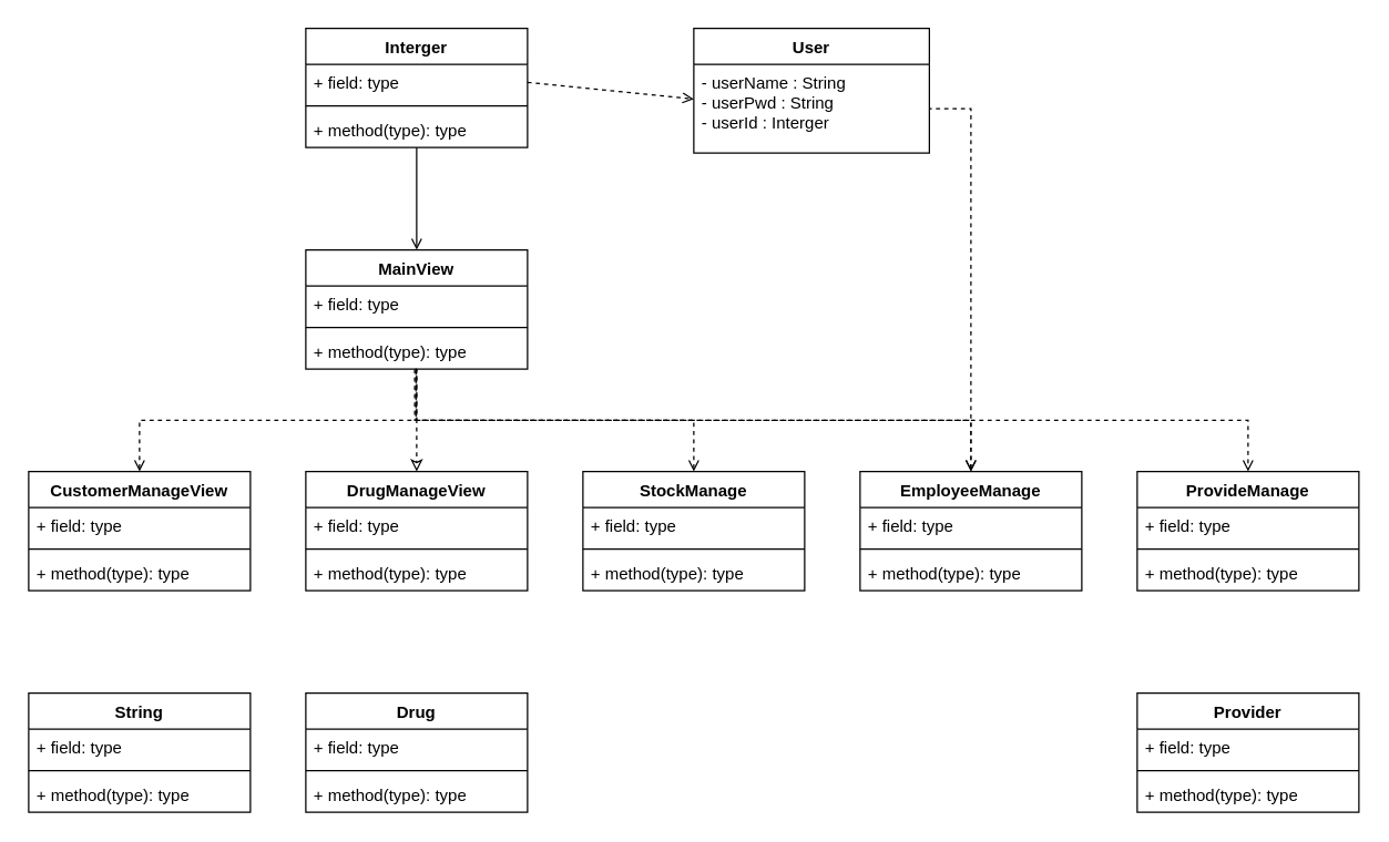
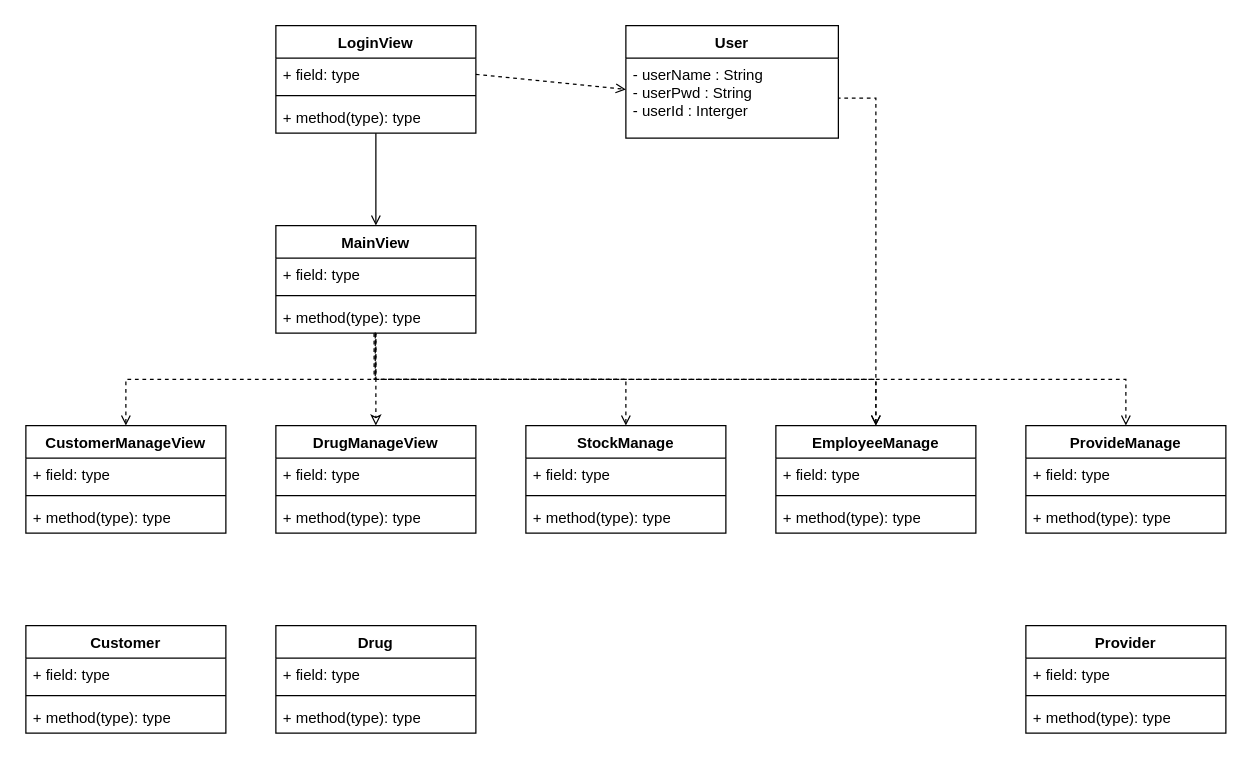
  <mxCell id="0" />
  <mxCell id="1" parent="0" />
  <mxCell id="2" value="User" style="swimlane;fontStyle=1;align=center;verticalAlign=top;childLayout=stackLayout;horizontal=1;startSize=26;horizontalStack=0;resizeParent=1;resizeParentMax=0;resizeLast=0;collapsible=1;marginBottom=0;whiteSpace=wrap;html=1;" vertex="1" parent="1"><mxGeometry x="500" y="20" width="170" height="90" as="geometry"><mxRectangle x="110" y="90" width="70" height="30" as="alternateBounds" /></mxGeometry></mxCell>
  <mxCell id="3" value="- userName : String&lt;div&gt;- userPwd : String&lt;/div&gt;&lt;div&gt;- userId : Interger&lt;/div&gt;" style="text;strokeColor=none;fillColor=none;align=left;verticalAlign=top;spacingLeft=4;spacingRight=4;overflow=hidden;rotatable=0;points=[[0,0.5],[1,0.5]];portConstraint=eastwest;whiteSpace=wrap;html=1;" vertex="1" parent="2"><mxGeometry y="26" width="170" height="64" as="geometry" /></mxCell>
  <mxCell id="4" style="edgeStyle=orthogonalEdgeStyle;rounded=0;orthogonalLoop=1;jettySize=auto;html=1;dashed=0;endArrow=open;endFill=0;entryX=0.5;entryY=0;entryDx=0;entryDy=0;" edge="1" parent="1" source="5" target="11"><mxGeometry relative="1" as="geometry"><mxPoint x="390" y="190" as="targetPoint" /></mxGeometry></mxCell>
- <mxCell id="5" value="Interger" style="swimlane;fontStyle=1;align=center;verticalAlign=top;childLayout=stackLayout;horizontal=1;startSize=26;horizontalStack=0;resizeParent=1;resizeParentMax=0;resizeLast=0;collapsible=1;marginBottom=0;whiteSpace=wrap;html=1;" vertex="1" parent="1"><mxGeometry x="220" y="20" width="160" height="86" as="geometry" /></mxCell>
+ <mxCell id="5" value="LoginView" style="swimlane;fontStyle=1;align=center;verticalAlign=top;childLayout=stackLayout;horizontal=1;startSize=26;horizontalStack=0;resizeParent=1;resizeParentMax=0;resizeLast=0;collapsible=1;marginBottom=0;whiteSpace=wrap;html=1;" vertex="1" parent="1"><mxGeometry x="220" y="20" width="160" height="86" as="geometry" /></mxCell>
  <mxCell id="6" value="+ field: type" style="text;strokeColor=none;fillColor=none;align=left;verticalAlign=top;spacingLeft=4;spacingRight=4;overflow=hidden;rotatable=0;points=[[0,0.5],[1,0.5]];portConstraint=eastwest;whiteSpace=wrap;html=1;" vertex="1" parent="5"><mxGeometry y="26" width="160" height="26" as="geometry" /></mxCell>
  <mxCell id="7" value="" style="line;strokeWidth=1;fillColor=none;align=left;verticalAlign=middle;spacingTop=-1;spacingLeft=3;spacingRight=3;rotatable=0;labelPosition=right;points=[];portConstraint=eastwest;strokeColor=inherit;" vertex="1" parent="5"><mxGeometry y="52" width="160" height="8" as="geometry" /></mxCell>
  <mxCell id="8" value="+ method(type): type" style="text;strokeColor=none;fillColor=none;align=left;verticalAlign=top;spacingLeft=4;spacingRight=4;overflow=hidden;rotatable=0;points=[[0,0.5],[1,0.5]];portConstraint=eastwest;whiteSpace=wrap;html=1;" vertex="1" parent="5"><mxGeometry y="60" width="160" height="26" as="geometry" /></mxCell>
  <mxCell id="9" style="edgeStyle=orthogonalEdgeStyle;rounded=0;orthogonalLoop=1;jettySize=auto;html=1;entryX=0.5;entryY=0;entryDx=0;entryDy=0;dashed=1;endArrow=classic;endFill=0;" edge="1" parent="1" source="11" target="19"><mxGeometry relative="1" as="geometry" /></mxCell>
  <mxCell id="10" style="edgeStyle=orthogonalEdgeStyle;rounded=0;orthogonalLoop=1;jettySize=auto;html=1;dashed=1;exitX=0.497;exitY=0.981;exitDx=0;exitDy=0;exitPerimeter=0;endArrow=open;endFill=0;" edge="1" parent="1" source="14" target="34"><mxGeometry relative="1" as="geometry"><mxPoint x="870" y="190" as="sourcePoint" /></mxGeometry></mxCell>
  <mxCell id="11" value="MainView" style="swimlane;fontStyle=1;align=center;verticalAlign=top;childLayout=stackLayout;horizontal=1;startSize=26;horizontalStack=0;resizeParent=1;resizeParentMax=0;resizeLast=0;collapsible=1;marginBottom=0;whiteSpace=wrap;html=1;" vertex="1" parent="1"><mxGeometry x="220" y="180" width="160" height="86" as="geometry" /></mxCell>
  <mxCell id="12" value="+ field: type" style="text;strokeColor=none;fillColor=none;align=left;verticalAlign=top;spacingLeft=4;spacingRight=4;overflow=hidden;rotatable=0;points=[[0,0.5],[1,0.5]];portConstraint=eastwest;whiteSpace=wrap;html=1;" vertex="1" parent="11"><mxGeometry y="26" width="160" height="26" as="geometry" /></mxCell>
  <mxCell id="13" value="" style="line;strokeWidth=1;fillColor=none;align=left;verticalAlign=middle;spacingTop=-1;spacingLeft=3;spacingRight=3;rotatable=0;labelPosition=right;points=[];portConstraint=eastwest;strokeColor=inherit;" vertex="1" parent="11"><mxGeometry y="52" width="160" height="8" as="geometry" /></mxCell>
  <mxCell id="14" value="+ method(type): type" style="text;strokeColor=none;fillColor=none;align=left;verticalAlign=top;spacingLeft=4;spacingRight=4;overflow=hidden;rotatable=0;points=[[0,0.5],[1,0.5]];portConstraint=eastwest;whiteSpace=wrap;html=1;" vertex="1" parent="11"><mxGeometry y="60" width="160" height="26" as="geometry" /></mxCell>
  <mxCell id="15" value="CustomerManageView" style="swimlane;fontStyle=1;align=center;verticalAlign=top;childLayout=stackLayout;horizontal=1;startSize=26;horizontalStack=0;resizeParent=1;resizeParentMax=0;resizeLast=0;collapsible=1;marginBottom=0;whiteSpace=wrap;html=1;" vertex="1" parent="1"><mxGeometry x="20" y="340" width="160" height="86" as="geometry" /></mxCell>
  <mxCell id="16" value="+ field: type" style="text;strokeColor=none;fillColor=none;align=left;verticalAlign=top;spacingLeft=4;spacingRight=4;overflow=hidden;rotatable=0;points=[[0,0.5],[1,0.5]];portConstraint=eastwest;whiteSpace=wrap;html=1;" vertex="1" parent="15"><mxGeometry y="26" width="160" height="26" as="geometry" /></mxCell>
  <mxCell id="17" value="" style="line;strokeWidth=1;fillColor=none;align=left;verticalAlign=middle;spacingTop=-1;spacingLeft=3;spacingRight=3;rotatable=0;labelPosition=right;points=[];portConstraint=eastwest;strokeColor=inherit;" vertex="1" parent="15"><mxGeometry y="52" width="160" height="8" as="geometry" /></mxCell>
  <mxCell id="18" value="+ method(type): type" style="text;strokeColor=none;fillColor=none;align=left;verticalAlign=top;spacingLeft=4;spacingRight=4;overflow=hidden;rotatable=0;points=[[0,0.5],[1,0.5]];portConstraint=eastwest;whiteSpace=wrap;html=1;" vertex="1" parent="15"><mxGeometry y="60" width="160" height="26" as="geometry" /></mxCell>
  <mxCell id="19" value="DrugManageView" style="swimlane;fontStyle=1;align=center;verticalAlign=top;childLayout=stackLayout;horizontal=1;startSize=26;horizontalStack=0;resizeParent=1;resizeParentMax=0;resizeLast=0;collapsible=1;marginBottom=0;whiteSpace=wrap;html=1;" vertex="1" parent="1"><mxGeometry x="220" y="340" width="160" height="86" as="geometry" /></mxCell>
  <mxCell id="20" value="+ field: type" style="text;strokeColor=none;fillColor=none;align=left;verticalAlign=top;spacingLeft=4;spacingRight=4;overflow=hidden;rotatable=0;points=[[0,0.5],[1,0.5]];portConstraint=eastwest;whiteSpace=wrap;html=1;" vertex="1" parent="19"><mxGeometry y="26" width="160" height="26" as="geometry" /></mxCell>
  <mxCell id="21" value="" style="line;strokeWidth=1;fillColor=none;align=left;verticalAlign=middle;spacingTop=-1;spacingLeft=3;spacingRight=3;rotatable=0;labelPosition=right;points=[];portConstraint=eastwest;strokeColor=inherit;" vertex="1" parent="19"><mxGeometry y="52" width="160" height="8" as="geometry" /></mxCell>
  <mxCell id="22" value="+ method(type): type" style="text;strokeColor=none;fillColor=none;align=left;verticalAlign=top;spacingLeft=4;spacingRight=4;overflow=hidden;rotatable=0;points=[[0,0.5],[1,0.5]];portConstraint=eastwest;whiteSpace=wrap;html=1;" vertex="1" parent="19"><mxGeometry y="60" width="160" height="26" as="geometry" /></mxCell>
  <mxCell id="23" value="StockManage" style="swimlane;fontStyle=1;align=center;verticalAlign=top;childLayout=stackLayout;horizontal=1;startSize=26;horizontalStack=0;resizeParent=1;resizeParentMax=0;resizeLast=0;collapsible=1;marginBottom=0;whiteSpace=wrap;html=1;" vertex="1" parent="1"><mxGeometry x="420" y="340" width="160" height="86" as="geometry" /></mxCell>
  <mxCell id="24" value="+ field: type" style="text;strokeColor=none;fillColor=none;align=left;verticalAlign=top;spacingLeft=4;spacingRight=4;overflow=hidden;rotatable=0;points=[[0,0.5],[1,0.5]];portConstraint=eastwest;whiteSpace=wrap;html=1;" vertex="1" parent="23"><mxGeometry y="26" width="160" height="26" as="geometry" /></mxCell>
  <mxCell id="25" value="" style="line;strokeWidth=1;fillColor=none;align=left;verticalAlign=middle;spacingTop=-1;spacingLeft=3;spacingRight=3;rotatable=0;labelPosition=right;points=[];portConstraint=eastwest;strokeColor=inherit;" vertex="1" parent="23"><mxGeometry y="52" width="160" height="8" as="geometry" /></mxCell>
  <mxCell id="26" value="+ method(type): type" style="text;strokeColor=none;fillColor=none;align=left;verticalAlign=top;spacingLeft=4;spacingRight=4;overflow=hidden;rotatable=0;points=[[0,0.5],[1,0.5]];portConstraint=eastwest;whiteSpace=wrap;html=1;" vertex="1" parent="23"><mxGeometry y="60" width="160" height="26" as="geometry" /></mxCell>
  <mxCell id="27" style="edgeStyle=orthogonalEdgeStyle;rounded=0;orthogonalLoop=1;jettySize=auto;html=1;entryX=1;entryY=0.5;entryDx=0;entryDy=0;endArrow=none;endFill=0;dashed=1;startArrow=open;startFill=0;" edge="1" parent="1" source="28" target="3"><mxGeometry relative="1" as="geometry" /></mxCell>
  <mxCell id="28" value="EmployeeManage" style="swimlane;fontStyle=1;align=center;verticalAlign=top;childLayout=stackLayout;horizontal=1;startSize=26;horizontalStack=0;resizeParent=1;resizeParentMax=0;resizeLast=0;collapsible=1;marginBottom=0;whiteSpace=wrap;html=1;" vertex="1" parent="1"><mxGeometry x="620" y="340" width="160" height="86" as="geometry" /></mxCell>
  <mxCell id="29" value="+ field: type" style="text;strokeColor=none;fillColor=none;align=left;verticalAlign=top;spacingLeft=4;spacingRight=4;overflow=hidden;rotatable=0;points=[[0,0.5],[1,0.5]];portConstraint=eastwest;whiteSpace=wrap;html=1;" vertex="1" parent="28"><mxGeometry y="26" width="160" height="26" as="geometry" /></mxCell>
  <mxCell id="30" value="" style="line;strokeWidth=1;fillColor=none;align=left;verticalAlign=middle;spacingTop=-1;spacingLeft=3;spacingRight=3;rotatable=0;labelPosition=right;points=[];portConstraint=eastwest;strokeColor=inherit;" vertex="1" parent="28"><mxGeometry y="52" width="160" height="8" as="geometry" /></mxCell>
  <mxCell id="31" value="+ method(type): type" style="text;strokeColor=none;fillColor=none;align=left;verticalAlign=top;spacingLeft=4;spacingRight=4;overflow=hidden;rotatable=0;points=[[0,0.5],[1,0.5]];portConstraint=eastwest;whiteSpace=wrap;html=1;" vertex="1" parent="28"><mxGeometry y="60" width="160" height="26" as="geometry" /></mxCell>
  <mxCell id="32" style="edgeStyle=orthogonalEdgeStyle;rounded=0;orthogonalLoop=1;jettySize=auto;html=1;exitX=0.5;exitY=0;exitDx=0;exitDy=0;entryX=0.5;entryY=1;entryDx=0;entryDy=0;entryPerimeter=0;startArrow=open;startFill=0;endArrow=none;endFill=0;dashed=1;" edge="1" parent="1" source="15" target="14"><mxGeometry relative="1" as="geometry" /></mxCell>
  <mxCell id="33" style="edgeStyle=orthogonalEdgeStyle;rounded=0;orthogonalLoop=1;jettySize=auto;html=1;exitX=0.5;exitY=0;exitDx=0;exitDy=0;entryX=0.497;entryY=1.019;entryDx=0;entryDy=0;entryPerimeter=0;dashed=1;startArrow=open;startFill=0;endArrow=none;endFill=0;" edge="1" parent="1" source="28" target="14"><mxGeometry relative="1" as="geometry" /></mxCell>
  <mxCell id="34" value="ProvideManage" style="swimlane;fontStyle=1;align=center;verticalAlign=top;childLayout=stackLayout;horizontal=1;startSize=26;horizontalStack=0;resizeParent=1;resizeParentMax=0;resizeLast=0;collapsible=1;marginBottom=0;whiteSpace=wrap;html=1;" vertex="1" parent="1"><mxGeometry x="820" y="340" width="160" height="86" as="geometry" /></mxCell>
  <mxCell id="35" value="+ field: type" style="text;strokeColor=none;fillColor=none;align=left;verticalAlign=top;spacingLeft=4;spacingRight=4;overflow=hidden;rotatable=0;points=[[0,0.5],[1,0.5]];portConstraint=eastwest;whiteSpace=wrap;html=1;" vertex="1" parent="34"><mxGeometry y="26" width="160" height="26" as="geometry" /></mxCell>
  <mxCell id="36" value="" style="line;strokeWidth=1;fillColor=none;align=left;verticalAlign=middle;spacingTop=-1;spacingLeft=3;spacingRight=3;rotatable=0;labelPosition=right;points=[];portConstraint=eastwest;strokeColor=inherit;" vertex="1" parent="34"><mxGeometry y="52" width="160" height="8" as="geometry" /></mxCell>
  <mxCell id="37" value="+ method(type): type" style="text;strokeColor=none;fillColor=none;align=left;verticalAlign=top;spacingLeft=4;spacingRight=4;overflow=hidden;rotatable=0;points=[[0,0.5],[1,0.5]];portConstraint=eastwest;whiteSpace=wrap;html=1;" vertex="1" parent="34"><mxGeometry y="60" width="160" height="26" as="geometry" /></mxCell>
  <mxCell id="38" value="Drug" style="swimlane;fontStyle=1;align=center;verticalAlign=top;childLayout=stackLayout;horizontal=1;startSize=26;horizontalStack=0;resizeParent=1;resizeParentMax=0;resizeLast=0;collapsible=1;marginBottom=0;whiteSpace=wrap;html=1;" vertex="1" parent="1"><mxGeometry x="220" y="500" width="160" height="86" as="geometry" /></mxCell>
  <mxCell id="39" value="+ field: type" style="text;strokeColor=none;fillColor=none;align=left;verticalAlign=top;spacingLeft=4;spacingRight=4;overflow=hidden;rotatable=0;points=[[0,0.5],[1,0.5]];portConstraint=eastwest;whiteSpace=wrap;html=1;" vertex="1" parent="38"><mxGeometry y="26" width="160" height="26" as="geometry" /></mxCell>
  <mxCell id="40" value="" style="line;strokeWidth=1;fillColor=none;align=left;verticalAlign=middle;spacingTop=-1;spacingLeft=3;spacingRight=3;rotatable=0;labelPosition=right;points=[];portConstraint=eastwest;strokeColor=inherit;" vertex="1" parent="38"><mxGeometry y="52" width="160" height="8" as="geometry" /></mxCell>
  <mxCell id="41" value="+ method(type): type" style="text;strokeColor=none;fillColor=none;align=left;verticalAlign=top;spacingLeft=4;spacingRight=4;overflow=hidden;rotatable=0;points=[[0,0.5],[1,0.5]];portConstraint=eastwest;whiteSpace=wrap;html=1;" vertex="1" parent="38"><mxGeometry y="60" width="160" height="26" as="geometry" /></mxCell>
  <mxCell id="42" value="Provider" style="swimlane;fontStyle=1;align=center;verticalAlign=top;childLayout=stackLayout;horizontal=1;startSize=26;horizontalStack=0;resizeParent=1;resizeParentMax=0;resizeLast=0;collapsible=1;marginBottom=0;whiteSpace=wrap;html=1;" vertex="1" parent="1"><mxGeometry x="820" y="500" width="160" height="86" as="geometry" /></mxCell>
  <mxCell id="43" value="+ field: type" style="text;strokeColor=none;fillColor=none;align=left;verticalAlign=top;spacingLeft=4;spacingRight=4;overflow=hidden;rotatable=0;points=[[0,0.5],[1,0.5]];portConstraint=eastwest;whiteSpace=wrap;html=1;" vertex="1" parent="42"><mxGeometry y="26" width="160" height="26" as="geometry" /></mxCell>
  <mxCell id="44" value="" style="line;strokeWidth=1;fillColor=none;align=left;verticalAlign=middle;spacingTop=-1;spacingLeft=3;spacingRight=3;rotatable=0;labelPosition=right;points=[];portConstraint=eastwest;strokeColor=inherit;" vertex="1" parent="42"><mxGeometry y="52" width="160" height="8" as="geometry" /></mxCell>
  <mxCell id="45" value="+ method(type): type" style="text;strokeColor=none;fillColor=none;align=left;verticalAlign=top;spacingLeft=4;spacingRight=4;overflow=hidden;rotatable=0;points=[[0,0.5],[1,0.5]];portConstraint=eastwest;whiteSpace=wrap;html=1;" vertex="1" parent="42"><mxGeometry y="60" width="160" height="26" as="geometry" /></mxCell>
- <mxCell id="46" value="String" style="swimlane;fontStyle=1;align=center;verticalAlign=top;childLayout=stackLayout;horizontal=1;startSize=26;horizontalStack=0;resizeParent=1;resizeParentMax=0;resizeLast=0;collapsible=1;marginBottom=0;whiteSpace=wrap;html=1;" vertex="1" parent="1"><mxGeometry x="20" y="500" width="160" height="86" as="geometry" /></mxCell>
+ <mxCell id="46" value="Customer" style="swimlane;fontStyle=1;align=center;verticalAlign=top;childLayout=stackLayout;horizontal=1;startSize=26;horizontalStack=0;resizeParent=1;resizeParentMax=0;resizeLast=0;collapsible=1;marginBottom=0;whiteSpace=wrap;html=1;" vertex="1" parent="1"><mxGeometry x="20" y="500" width="160" height="86" as="geometry" /></mxCell>
  <mxCell id="47" value="+ field: type" style="text;strokeColor=none;fillColor=none;align=left;verticalAlign=top;spacingLeft=4;spacingRight=4;overflow=hidden;rotatable=0;points=[[0,0.5],[1,0.5]];portConstraint=eastwest;whiteSpace=wrap;html=1;" vertex="1" parent="46"><mxGeometry y="26" width="160" height="26" as="geometry" /></mxCell>
  <mxCell id="48" value="" style="line;strokeWidth=1;fillColor=none;align=left;verticalAlign=middle;spacingTop=-1;spacingLeft=3;spacingRight=3;rotatable=0;labelPosition=right;points=[];portConstraint=eastwest;strokeColor=inherit;" vertex="1" parent="46"><mxGeometry y="52" width="160" height="8" as="geometry" /></mxCell>
  <mxCell id="49" value="+ method(type): type" style="text;strokeColor=none;fillColor=none;align=left;verticalAlign=top;spacingLeft=4;spacingRight=4;overflow=hidden;rotatable=0;points=[[0,0.5],[1,0.5]];portConstraint=eastwest;whiteSpace=wrap;html=1;" vertex="1" parent="46"><mxGeometry y="60" width="160" height="26" as="geometry" /></mxCell>
  <mxCell id="50" style="rounded=0;orthogonalLoop=1;jettySize=auto;html=1;exitX=1;exitY=0.5;exitDx=0;exitDy=0;dashed=1;endArrow=open;endFill=0;entryX=0;entryY=0.391;entryDx=0;entryDy=0;entryPerimeter=0;" edge="1" parent="1" source="6" target="3"><mxGeometry relative="1" as="geometry" /></mxCell>
  <mxCell id="51" style="edgeStyle=orthogonalEdgeStyle;rounded=0;orthogonalLoop=1;jettySize=auto;html=1;exitX=0.5;exitY=0;exitDx=0;exitDy=0;entryX=0.491;entryY=0.981;entryDx=0;entryDy=0;entryPerimeter=0;dashed=1;startArrow=open;startFill=0;endArrow=none;endFill=0;" edge="1" parent="1" source="23" target="14"><mxGeometry relative="1" as="geometry" /></mxCell>
